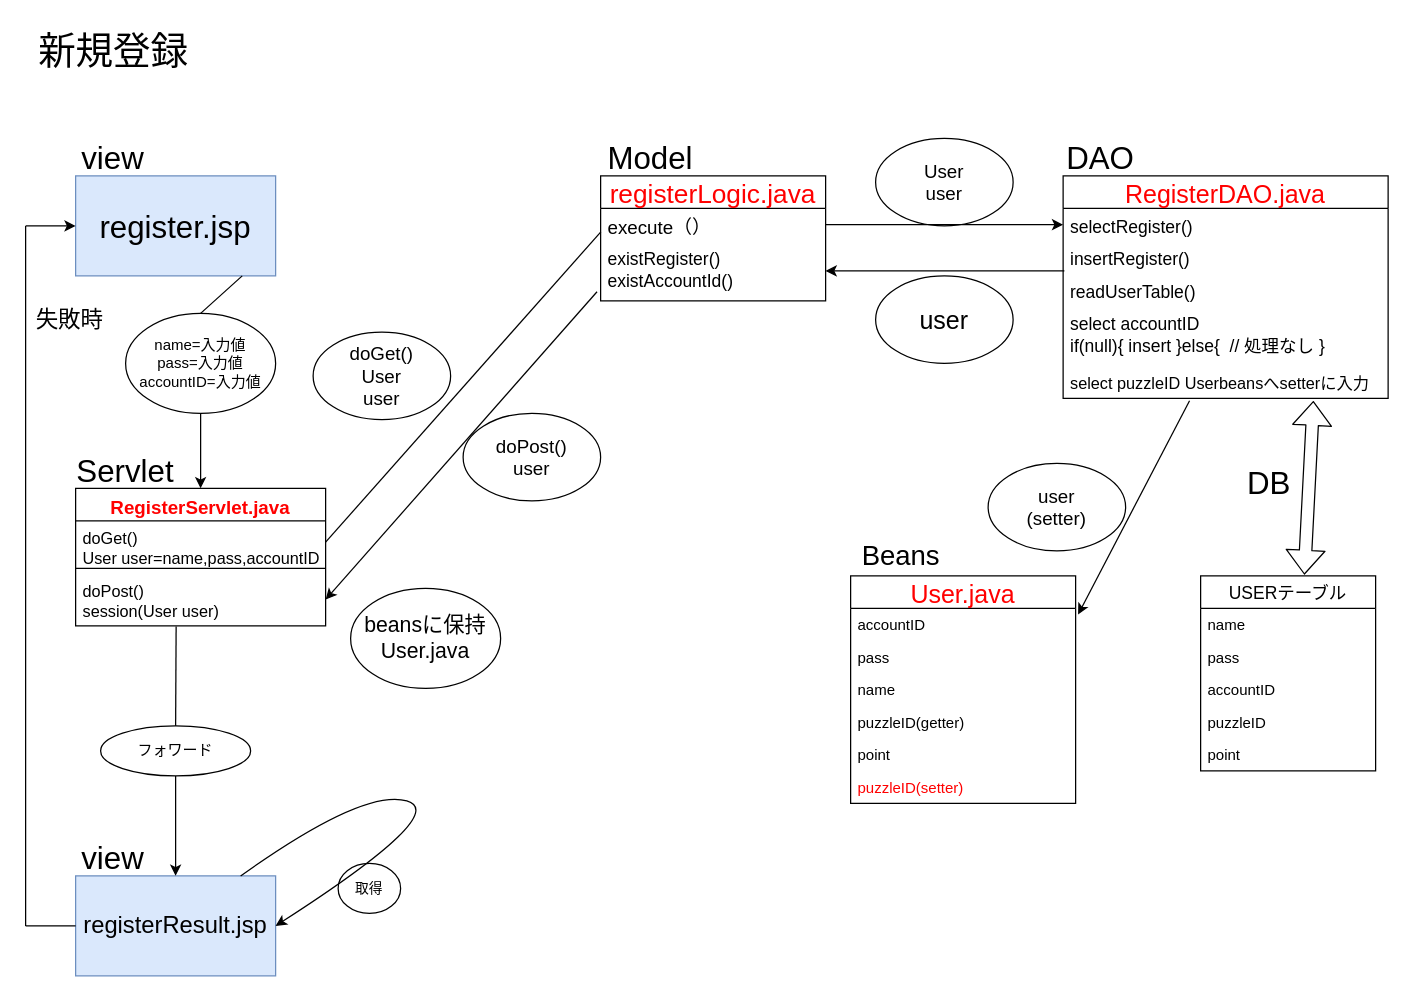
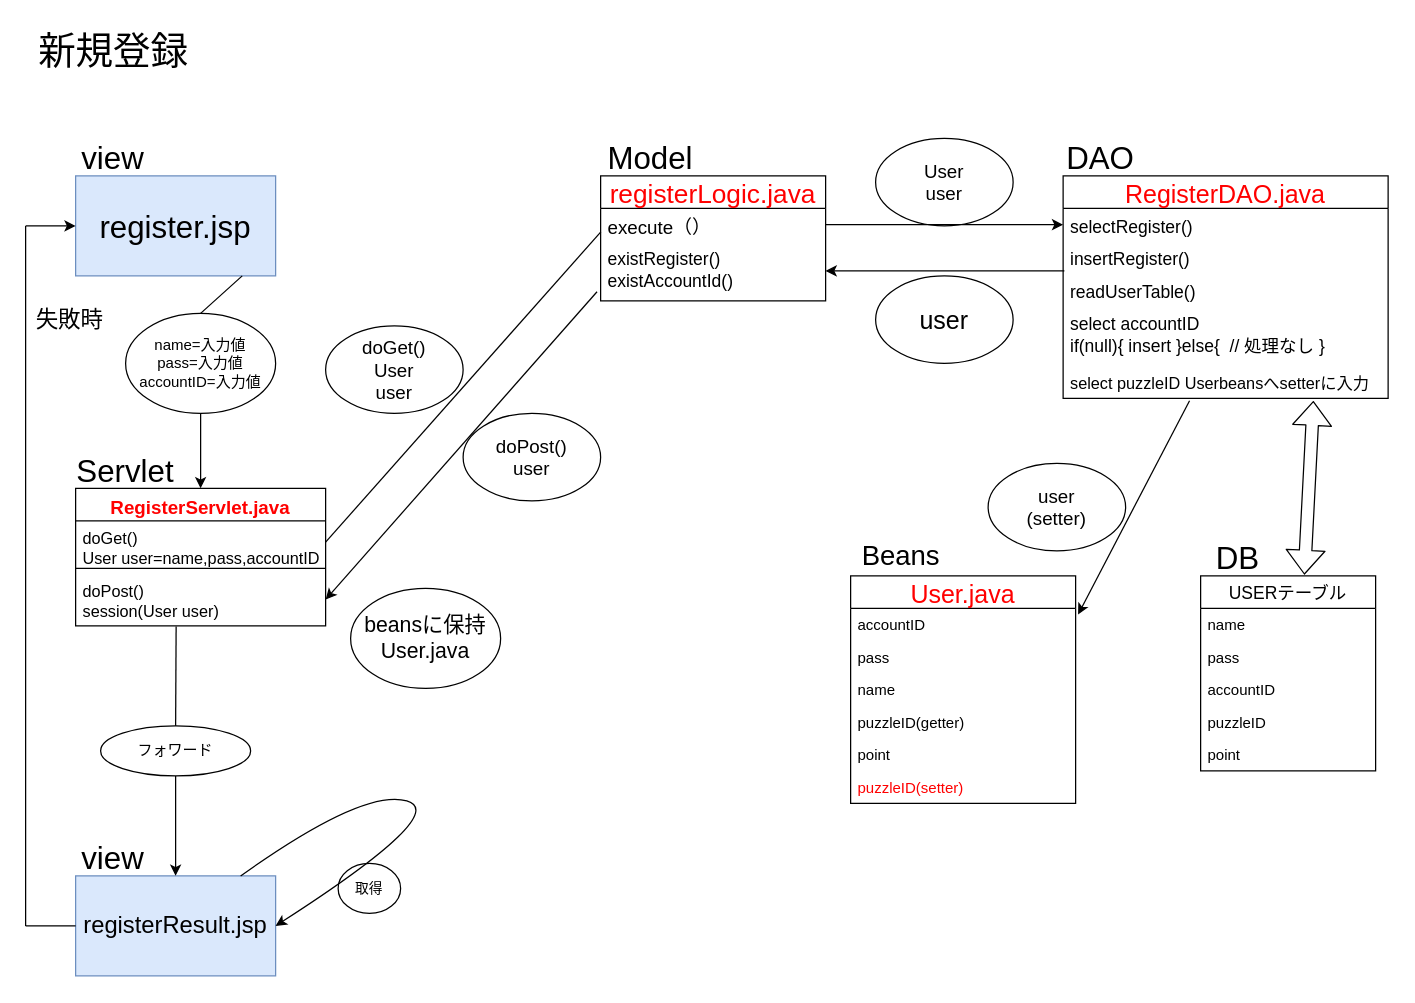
  <mxCell id="0" />
  <mxCell id="1" parent="0" />
  <mxCell id="2" value="新規登録" style="text;html=1;align=center;verticalAlign=middle;resizable=0;points=[];autosize=1;fontSize=30;" parent="1" vertex="1"><mxGeometry x="20" y="20" width="140" height="40" as="geometry" /></mxCell>
  <mxCell id="3" value="&lt;font style=&quot;font-size: 25px;&quot;&gt;register.jsp&lt;/font&gt;" style="rounded=0;whiteSpace=wrap;html=1;fontSize=25;fillColor=#dae8fc;strokeColor=#6c8ebf;" parent="1" vertex="1"><mxGeometry x="60" y="140" width="160" height="80" as="geometry" /></mxCell>
  <mxCell id="4" value="name=入力値&lt;br&gt;pass=入力値&lt;br&gt;accountID=入力値" style="ellipse;whiteSpace=wrap;html=1;fontSize=12;" parent="1" vertex="1"><mxGeometry x="100" y="250" width="120" height="80" as="geometry" /></mxCell>
  <mxCell id="5" value="RegisterDAO.java" style="swimlane;fontStyle=0;childLayout=stackLayout;horizontal=1;startSize=26;fillColor=none;horizontalStack=0;resizeParent=1;resizeParentMax=0;resizeLast=0;collapsible=1;marginBottom=0;fontSize=20;fontColor=#FF0000;" parent="1" vertex="1"><mxGeometry x="850" y="140" width="260" height="178" as="geometry" /></mxCell>
  <mxCell id="6" value="selectRegister()" style="text;strokeColor=none;fillColor=none;align=left;verticalAlign=top;spacingLeft=4;spacingRight=4;overflow=hidden;rotatable=0;points=[[0,0.5],[1,0.5]];portConstraint=eastwest;fontSize=14;" parent="5" vertex="1"><mxGeometry y="26" width="260" height="26" as="geometry" /></mxCell>
  <mxCell id="7" value="insertRegister()" style="text;strokeColor=none;fillColor=none;align=left;verticalAlign=top;spacingLeft=4;spacingRight=4;overflow=hidden;rotatable=0;points=[[0,0.5],[1,0.5]];portConstraint=eastwest;fontSize=14;" parent="5" vertex="1"><mxGeometry y="52" width="260" height="26" as="geometry" /></mxCell>
  <mxCell id="8" value="readUserTable()" style="text;strokeColor=none;fillColor=none;align=left;verticalAlign=top;spacingLeft=4;spacingRight=4;overflow=hidden;rotatable=0;points=[[0,0.5],[1,0.5]];portConstraint=eastwest;fontSize=14;" parent="5" vertex="1"><mxGeometry y="78" width="260" height="26" as="geometry" /></mxCell>
  <mxCell id="9" value="select accountID&#10;if(null){ insert }else{  // 処理なし }" style="text;strokeColor=none;fillColor=none;align=left;verticalAlign=top;spacingLeft=4;spacingRight=4;overflow=hidden;rotatable=0;points=[[0,0.5],[1,0.5]];portConstraint=eastwest;fontSize=14;" parent="5" vertex="1"><mxGeometry y="104" width="260" height="48" as="geometry" /></mxCell>
  <mxCell id="10" value="select puzzleID Userbeansへsetterに入力" style="text;strokeColor=none;fillColor=none;align=left;verticalAlign=top;spacingLeft=4;spacingRight=4;overflow=hidden;rotatable=0;points=[[0,0.5],[1,0.5]];portConstraint=eastwest;fontSize=13;" parent="5" vertex="1"><mxGeometry y="152" width="260" height="26" as="geometry" /></mxCell>
  <mxCell id="11" value="registerLogic.java" style="swimlane;fontStyle=0;childLayout=stackLayout;horizontal=1;startSize=26;fillColor=none;horizontalStack=0;resizeParent=1;resizeParentMax=0;resizeLast=0;collapsible=1;marginBottom=0;fontSize=21;fontColor=#FF0000;" parent="1" vertex="1"><mxGeometry x="480" y="140" width="180" height="100" as="geometry" /></mxCell>
  <mxCell id="12" value="execute（）" style="text;strokeColor=none;fillColor=none;align=left;verticalAlign=top;spacingLeft=4;spacingRight=4;overflow=hidden;rotatable=0;points=[[0,0.5],[1,0.5]];portConstraint=eastwest;fontSize=15;" parent="11" vertex="1"><mxGeometry y="26" width="180" height="26" as="geometry" /></mxCell>
  <mxCell id="13" value="existRegister()&#10;existAccountId()" style="text;strokeColor=none;fillColor=none;align=left;verticalAlign=top;spacingLeft=4;spacingRight=4;overflow=hidden;rotatable=0;points=[[0,0.5],[1,0.5]];portConstraint=eastwest;fontSize=14;" parent="11" vertex="1"><mxGeometry y="52" width="180" height="48" as="geometry" /></mxCell>
  <mxCell id="14" value="&lt;font style=&quot;font-size: 19px;&quot;&gt;registerResult.jsp&lt;/font&gt;" style="rounded=0;whiteSpace=wrap;html=1;fontSize=19;fillColor=#dae8fc;strokeColor=#6c8ebf;" parent="1" vertex="1"><mxGeometry x="60" y="700" width="160" height="80" as="geometry" /></mxCell>
  <mxCell id="15" value="フォワード" style="ellipse;whiteSpace=wrap;html=1;fontSize=12;" parent="1" vertex="1"><mxGeometry x="80" y="580" width="120" height="40" as="geometry" /></mxCell>
  <mxCell id="16" value="" style="endArrow=none;html=1;fontSize=12;entryX=0.5;entryY=0;entryDx=0;entryDy=0;exitX=0.402;exitY=1.01;exitDx=0;exitDy=0;exitPerimeter=0;" parent="1" source="53" target="15" edge="1"><mxGeometry width="50" height="50" relative="1" as="geometry"><mxPoint x="70" y="590" as="sourcePoint" /><mxPoint x="380" y="650" as="targetPoint" /></mxGeometry></mxCell>
  <mxCell id="17" value="" style="endArrow=classic;html=1;fontSize=12;exitX=0.5;exitY=1;exitDx=0;exitDy=0;entryX=0.5;entryY=0;entryDx=0;entryDy=0;" parent="1" source="15" target="14" edge="1"><mxGeometry width="50" height="50" relative="1" as="geometry"><mxPoint x="330" y="700" as="sourcePoint" /><mxPoint x="380" y="650" as="targetPoint" /></mxGeometry></mxCell>
  <mxCell id="18" value="" style="endArrow=none;html=1;fontSize=12;entryX=0.5;entryY=0;entryDx=0;entryDy=0;exitX=0.833;exitY=1;exitDx=0;exitDy=0;exitPerimeter=0;" parent="1" source="3" target="4" edge="1"><mxGeometry width="50" height="50" relative="1" as="geometry"><mxPoint x="160" y="210" as="sourcePoint" /><mxPoint x="380" y="250" as="targetPoint" /></mxGeometry></mxCell>
  <mxCell id="19" value="" style="endArrow=classic;html=1;fontSize=15;entryX=1;entryY=0.5;entryDx=0;entryDy=0;exitX=-0.016;exitY=0.848;exitDx=0;exitDy=0;exitPerimeter=0;" parent="1" source="13" target="53" edge="1"><mxGeometry width="50" height="50" relative="1" as="geometry"><mxPoint x="289" y="510" as="sourcePoint" /><mxPoint x="160" y="525" as="targetPoint" /></mxGeometry></mxCell>
- <mxCell id="20" value="doGet()&lt;br&gt;User&lt;br&gt;user" style="ellipse;whiteSpace=wrap;html=1;fontSize=15;" parent="1" vertex="1"><mxGeometry x="250" y="265" width="110" height="70" as="geometry" /></mxCell>
+ <mxCell id="20" value="doGet()&lt;br&gt;User&lt;br&gt;user" style="ellipse;whiteSpace=wrap;html=1;fontSize=15;" parent="1" vertex="1"><mxGeometry x="260" y="260" width="110" height="70" as="geometry" /></mxCell>
  <mxCell id="21" value="user" style="ellipse;whiteSpace=wrap;html=1;fontSize=20;" parent="1" vertex="1"><mxGeometry x="700" y="220" width="110" height="70" as="geometry" /></mxCell>
  <mxCell id="22" value="" style="endArrow=none;html=1;fontSize=15;exitX=1;exitY=0.5;exitDx=0;exitDy=0;entryX=0.001;entryY=0.723;entryDx=0;entryDy=0;entryPerimeter=0;" parent="1" source="51" target="12" edge="1"><mxGeometry width="50" height="50" relative="1" as="geometry"><mxPoint x="161.62" y="479.656" as="sourcePoint" /><mxPoint x="298" y="477" as="targetPoint" /></mxGeometry></mxCell>
  <mxCell id="23" value="doPost()&lt;br&gt;user" style="ellipse;whiteSpace=wrap;html=1;fontSize=15;" parent="1" vertex="1"><mxGeometry x="370" y="330" width="110" height="70" as="geometry" /></mxCell>
  <mxCell id="24" value="User&lt;br&gt;user" style="ellipse;whiteSpace=wrap;html=1;fontSize=15;" parent="1" vertex="1"><mxGeometry x="700" y="110" width="110" height="70" as="geometry" /></mxCell>
  <mxCell id="25" value="" style="endArrow=classic;html=1;fontSize=15;entryX=1;entryY=0.5;entryDx=0;entryDy=0;" parent="1" target="13" edge="1"><mxGeometry width="50" height="50" relative="1" as="geometry"><mxPoint x="851" y="216" as="sourcePoint" /><mxPoint x="500" y="494" as="targetPoint" /></mxGeometry></mxCell>
  <mxCell id="26" value="" style="endArrow=classic;html=1;fontSize=15;entryX=0;entryY=0.5;entryDx=0;entryDy=0;exitX=1;exitY=0.5;exitDx=0;exitDy=0;" parent="1" source="12" target="6" edge="1"><mxGeometry width="50" height="50" relative="1" as="geometry"><mxPoint x="480" y="470" as="sourcePoint" /><mxPoint x="635" y="413" as="targetPoint" /></mxGeometry></mxCell>
  <mxCell id="27" value="" style="shape=flexArrow;endArrow=classic;startArrow=classic;html=1;fontSize=20;fontColor=#FF0000;exitX=0.77;exitY=1.079;exitDx=0;exitDy=0;exitPerimeter=0;" parent="1" source="10" edge="1"><mxGeometry width="50" height="50" relative="1" as="geometry"><mxPoint x="820" y="550" as="sourcePoint" /><mxPoint x="1043" y="459" as="targetPoint" /></mxGeometry></mxCell>
  <mxCell id="28" value="&lt;font color=&quot;#000000&quot;&gt;&lt;span style=&quot;font-size: 25px&quot;&gt;view&lt;/span&gt;&lt;/font&gt;" style="text;html=1;strokeColor=none;fillColor=none;align=center;verticalAlign=middle;whiteSpace=wrap;rounded=0;fontSize=20;fontColor=#FF0000;" parent="1" vertex="1"><mxGeometry x="60" y="670" width="60" height="30" as="geometry" /></mxCell>
  <mxCell id="29" value="&lt;font color=&quot;#000000&quot;&gt;&lt;span style=&quot;font-size: 25px&quot;&gt;view&lt;/span&gt;&lt;/font&gt;" style="text;html=1;strokeColor=none;fillColor=none;align=center;verticalAlign=middle;whiteSpace=wrap;rounded=0;fontSize=20;fontColor=#FF0000;" parent="1" vertex="1"><mxGeometry x="60" y="110" width="60" height="30" as="geometry" /></mxCell>
  <mxCell id="30" value="" style="endArrow=classic;html=1;fontSize=20;fontColor=#FF0000;exitX=0.389;exitY=1.071;exitDx=0;exitDy=0;entryX=1.011;entryY=0.17;entryDx=0;entryDy=0;entryPerimeter=0;exitPerimeter=0;" parent="1" source="10" target="43" edge="1"><mxGeometry width="50" height="50" relative="1" as="geometry"><mxPoint x="580" y="630" as="sourcePoint" /><mxPoint x="630" y="580" as="targetPoint" /></mxGeometry></mxCell>
  <mxCell id="31" value="&lt;font color=&quot;#000000&quot;&gt;&lt;span style=&quot;font-size: 25px&quot;&gt;Model&lt;/span&gt;&lt;/font&gt;" style="text;html=1;strokeColor=none;fillColor=none;align=center;verticalAlign=middle;whiteSpace=wrap;rounded=0;fontSize=20;fontColor=#FF0000;" parent="1" vertex="1"><mxGeometry x="480" y="110" width="80" height="30" as="geometry" /></mxCell>
  <mxCell id="32" value="&lt;font color=&quot;#000000&quot;&gt;&lt;span style=&quot;font-size: 25px&quot;&gt;Servlet&lt;/span&gt;&lt;/font&gt;" style="text;html=1;strokeColor=none;fillColor=none;align=center;verticalAlign=middle;whiteSpace=wrap;rounded=0;fontSize=20;fontColor=#FF0000;" parent="1" vertex="1"><mxGeometry x="60" y="360" width="80" height="30" as="geometry" /></mxCell>
  <mxCell id="33" value="&lt;font color=&quot;#000000&quot;&gt;&lt;span style=&quot;font-size: 25px&quot;&gt;DAO&lt;/span&gt;&lt;/font&gt;" style="text;html=1;strokeColor=none;fillColor=none;align=center;verticalAlign=middle;whiteSpace=wrap;rounded=0;fontSize=20;fontColor=#FF0000;" parent="1" vertex="1"><mxGeometry x="850" y="110" width="60" height="30" as="geometry" /></mxCell>
- <mxCell id="34" value="&lt;font color=&quot;#000000&quot;&gt;&lt;span style=&quot;font-size: 25px&quot;&gt;DB&lt;/span&gt;&lt;/font&gt;" style="text;html=1;strokeColor=none;fillColor=none;align=center;verticalAlign=middle;whiteSpace=wrap;rounded=0;fontSize=20;fontColor=#FF0000;" parent="1" vertex="1"><mxGeometry x="985" y="370" width="60" height="30" as="geometry" /></mxCell>
+ <mxCell id="34" value="&lt;font color=&quot;#000000&quot;&gt;&lt;span style=&quot;font-size: 25px&quot;&gt;DB&lt;/span&gt;&lt;/font&gt;" style="text;html=1;strokeColor=none;fillColor=none;align=center;verticalAlign=middle;whiteSpace=wrap;rounded=0;fontSize=20;fontColor=#FF0000;" parent="1" vertex="1"><mxGeometry x="960" y="430" width="60" height="30" as="geometry" /></mxCell>
  <mxCell id="35" value="user&lt;br&gt;(setter)" style="ellipse;whiteSpace=wrap;html=1;fontSize=15;" parent="1" vertex="1"><mxGeometry x="790" y="370" width="110" height="70" as="geometry" /></mxCell>
  <mxCell id="36" value="取得" style="ellipse;whiteSpace=wrap;html=1;fontSize=11;" parent="1" vertex="1"><mxGeometry x="270" y="690" width="50" height="40" as="geometry" /></mxCell>
  <mxCell id="37" value="USERテーブル" style="swimlane;fontStyle=0;childLayout=stackLayout;horizontal=1;startSize=26;horizontalStack=0;resizeParent=1;resizeParentMax=0;resizeLast=0;collapsible=1;marginBottom=0;align=center;fontSize=14;" parent="1" vertex="1"><mxGeometry x="960" y="460" width="140" height="156" as="geometry" /></mxCell>
  <mxCell id="38" value="name" style="text;strokeColor=none;fillColor=none;spacingLeft=4;spacingRight=4;overflow=hidden;rotatable=0;points=[[0,0.5],[1,0.5]];portConstraint=eastwest;fontSize=12;" parent="37" vertex="1"><mxGeometry y="26" width="140" height="26" as="geometry" /></mxCell>
  <mxCell id="39" value="pass" style="text;strokeColor=none;fillColor=none;spacingLeft=4;spacingRight=4;overflow=hidden;rotatable=0;points=[[0,0.5],[1,0.5]];portConstraint=eastwest;fontSize=12;" parent="37" vertex="1"><mxGeometry y="52" width="140" height="26" as="geometry" /></mxCell>
  <mxCell id="40" value="accountID" style="text;strokeColor=none;fillColor=none;spacingLeft=4;spacingRight=4;overflow=hidden;rotatable=0;points=[[0,0.5],[1,0.5]];portConstraint=eastwest;fontSize=12;" parent="37" vertex="1"><mxGeometry y="78" width="140" height="26" as="geometry" /></mxCell>
  <mxCell id="41" value="puzzleID" style="text;strokeColor=none;fillColor=none;spacingLeft=4;spacingRight=4;overflow=hidden;rotatable=0;points=[[0,0.5],[1,0.5]];portConstraint=eastwest;fontSize=12;" parent="37" vertex="1"><mxGeometry y="104" width="140" height="26" as="geometry" /></mxCell>
  <mxCell id="42" value="point" style="text;strokeColor=none;fillColor=none;spacingLeft=4;spacingRight=4;overflow=hidden;rotatable=0;points=[[0,0.5],[1,0.5]];portConstraint=eastwest;fontSize=12;" parent="37" vertex="1"><mxGeometry y="130" width="140" height="26" as="geometry" /></mxCell>
  <mxCell id="43" value="User.java" style="swimlane;fontStyle=0;childLayout=stackLayout;horizontal=1;startSize=26;fillColor=none;horizontalStack=0;resizeParent=1;resizeParentMax=0;resizeLast=0;collapsible=1;marginBottom=0;fontSize=20;fontColor=#FF0000;" parent="1" vertex="1"><mxGeometry x="680" y="460" width="180" height="182" as="geometry" /></mxCell>
  <mxCell id="44" value="accountID" style="text;strokeColor=none;fillColor=none;align=left;verticalAlign=top;spacingLeft=4;spacingRight=4;overflow=hidden;rotatable=0;points=[[0,0.5],[1,0.5]];portConstraint=eastwest;" parent="43" vertex="1"><mxGeometry y="26" width="180" height="26" as="geometry" /></mxCell>
  <mxCell id="45" value="pass" style="text;strokeColor=none;fillColor=none;align=left;verticalAlign=top;spacingLeft=4;spacingRight=4;overflow=hidden;rotatable=0;points=[[0,0.5],[1,0.5]];portConstraint=eastwest;" parent="43" vertex="1"><mxGeometry y="52" width="180" height="26" as="geometry" /></mxCell>
  <mxCell id="46" value="name" style="text;strokeColor=none;fillColor=none;align=left;verticalAlign=top;spacingLeft=4;spacingRight=4;overflow=hidden;rotatable=0;points=[[0,0.5],[1,0.5]];portConstraint=eastwest;" parent="43" vertex="1"><mxGeometry y="78" width="180" height="26" as="geometry" /></mxCell>
  <mxCell id="47" value="puzzleID(getter)" style="text;strokeColor=none;fillColor=none;align=left;verticalAlign=top;spacingLeft=4;spacingRight=4;overflow=hidden;rotatable=0;points=[[0,0.5],[1,0.5]];portConstraint=eastwest;" parent="43" vertex="1"><mxGeometry y="104" width="180" height="26" as="geometry" /></mxCell>
  <mxCell id="48" value="point" style="text;strokeColor=none;fillColor=none;align=left;verticalAlign=top;spacingLeft=4;spacingRight=4;overflow=hidden;rotatable=0;points=[[0,0.5],[1,0.5]];portConstraint=eastwest;" parent="43" vertex="1"><mxGeometry y="130" width="180" height="26" as="geometry" /></mxCell>
  <mxCell id="49" value="puzzleID(setter)" style="text;strokeColor=none;fillColor=none;align=left;verticalAlign=top;spacingLeft=4;spacingRight=4;overflow=hidden;rotatable=0;points=[[0,0.5],[1,0.5]];portConstraint=eastwest;fontColor=#FF0000;" parent="43" vertex="1"><mxGeometry y="156" width="180" height="26" as="geometry" /></mxCell>
  <mxCell id="50" value="RegisterServlet.java" style="swimlane;fontStyle=1;align=center;verticalAlign=top;childLayout=stackLayout;horizontal=1;startSize=26;horizontalStack=0;resizeParent=1;resizeParentMax=0;resizeLast=0;collapsible=1;marginBottom=0;fontSize=15;fontColor=#FF0000;" parent="1" vertex="1"><mxGeometry x="60" y="390" width="200" height="110" as="geometry" /></mxCell>
  <mxCell id="51" value="doGet()&#10;User user=name,pass,accountID" style="text;strokeColor=none;fillColor=none;align=left;verticalAlign=top;spacingLeft=4;spacingRight=4;overflow=hidden;rotatable=0;points=[[0,0.5],[1,0.5]];portConstraint=eastwest;fontSize=13;" parent="50" vertex="1"><mxGeometry y="26" width="200" height="34" as="geometry" /></mxCell>
  <mxCell id="52" value="" style="line;strokeWidth=1;fillColor=none;align=left;verticalAlign=middle;spacingTop=-1;spacingLeft=3;spacingRight=3;rotatable=0;labelPosition=right;points=[];portConstraint=eastwest;" parent="50" vertex="1"><mxGeometry y="60" width="200" height="8" as="geometry" /></mxCell>
  <mxCell id="53" value="doPost()&#10;session(User user)" style="text;strokeColor=none;fillColor=none;align=left;verticalAlign=top;spacingLeft=4;spacingRight=4;overflow=hidden;rotatable=0;points=[[0,0.5],[1,0.5]];portConstraint=eastwest;fontSize=13;" parent="50" vertex="1"><mxGeometry y="68" width="200" height="42" as="geometry" /></mxCell>
  <mxCell id="54" value="" style="endArrow=classic;html=1;exitX=0.5;exitY=1;exitDx=0;exitDy=0;entryX=0.5;entryY=0;entryDx=0;entryDy=0;" edge="1" parent="1" source="4" target="50"><mxGeometry width="50" height="50" relative="1" as="geometry"><mxPoint x="350" y="420" as="sourcePoint" /><mxPoint x="400" y="370" as="targetPoint" /></mxGeometry></mxCell>
  <mxCell id="55" value="Beans" style="text;html=1;align=center;verticalAlign=middle;resizable=0;points=[];autosize=1;fontSize=22;" vertex="1" parent="1"><mxGeometry x="680" y="430" width="80" height="30" as="geometry" /></mxCell>
  <mxCell id="56" value="beansに保持&lt;br&gt;User.java" style="ellipse;whiteSpace=wrap;html=1;fontSize=17;" vertex="1" parent="1"><mxGeometry x="280" y="470" width="120" height="80" as="geometry" /></mxCell>
  <mxCell id="57" value="" style="curved=1;endArrow=classic;html=1;fontSize=17;exitX=0.825;exitY=0.001;exitDx=0;exitDy=0;exitPerimeter=0;entryX=1;entryY=0.5;entryDx=0;entryDy=0;" edge="1" parent="1" source="14" target="14"><mxGeometry width="50" height="50" relative="1" as="geometry"><mxPoint x="220" y="750" as="sourcePoint" /><mxPoint x="270" y="710" as="targetPoint" /><Array as="points"><mxPoint x="290" y="630" /><mxPoint x="360" y="650" /></Array></mxGeometry></mxCell>
  <mxCell id="58" value="" style="endArrow=none;html=1;fontSize=17;entryX=0;entryY=0.5;entryDx=0;entryDy=0;" edge="1" parent="1" target="14"><mxGeometry width="50" height="50" relative="1" as="geometry"><mxPoint x="20" y="740" as="sourcePoint" /><mxPoint x="60" y="700" as="targetPoint" /></mxGeometry></mxCell>
  <mxCell id="59" value="" style="endArrow=none;html=1;fontSize=30;" edge="1" parent="1"><mxGeometry width="50" height="50" relative="1" as="geometry"><mxPoint x="20" y="740" as="sourcePoint" /><mxPoint x="20" y="180" as="targetPoint" /></mxGeometry></mxCell>
  <mxCell id="60" value="" style="endArrow=classic;html=1;fontSize=30;entryX=0;entryY=0.5;entryDx=0;entryDy=0;" edge="1" parent="1" target="3"><mxGeometry width="50" height="50" relative="1" as="geometry"><mxPoint x="20" y="180" as="sourcePoint" /><mxPoint x="60" y="120" as="targetPoint" /></mxGeometry></mxCell>
  <mxCell id="61" value="失敗時" style="text;html=1;align=center;verticalAlign=middle;resizable=0;points=[];autosize=1;fontSize=18;" vertex="1" parent="1"><mxGeometry x="20" y="240" width="70" height="30" as="geometry" /></mxCell>
